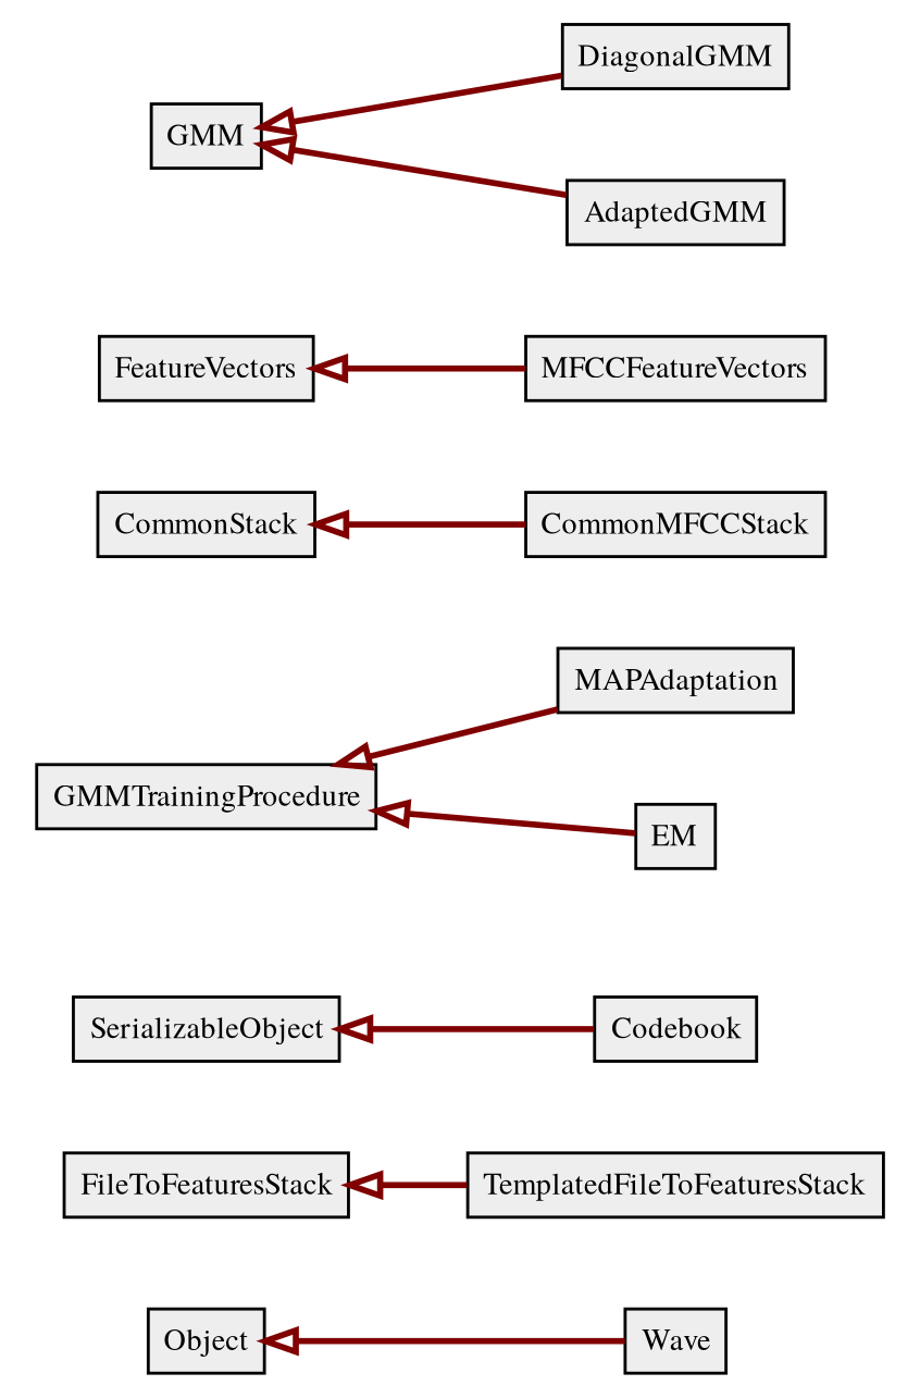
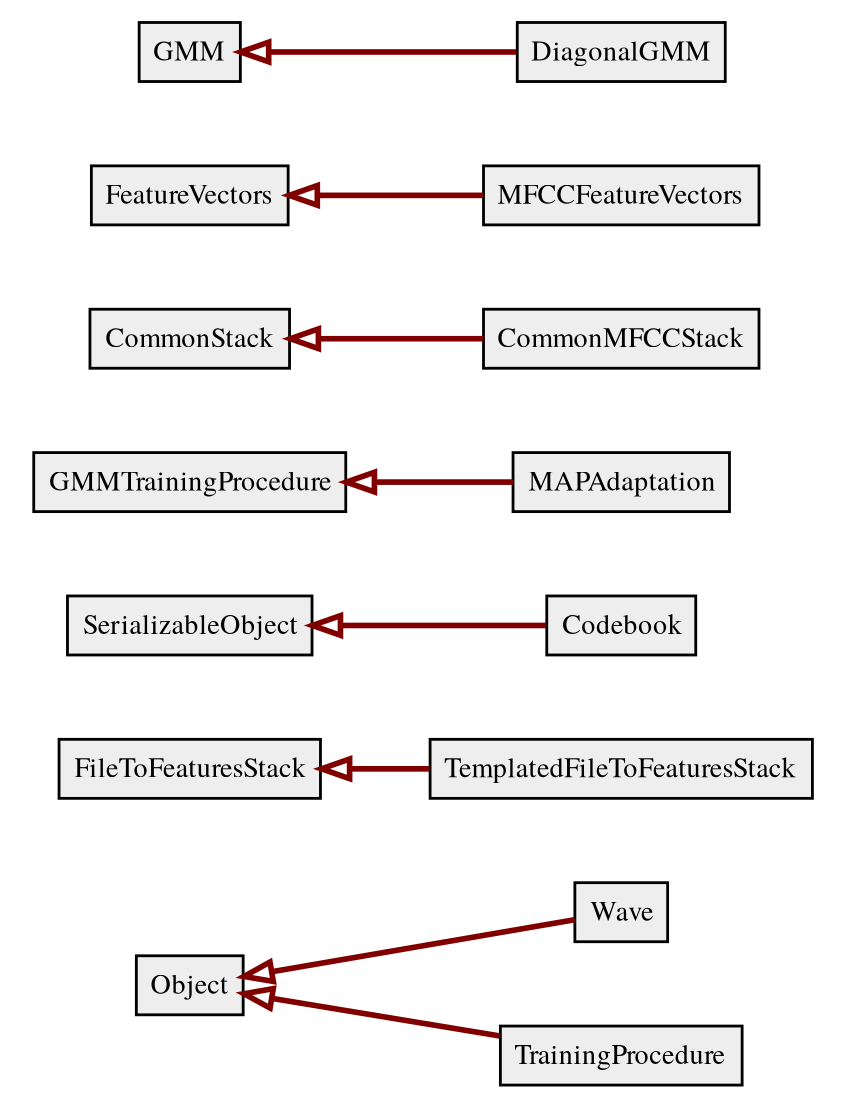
  digraph {
    nodesep=.3
    rankdir=LR
    ranksep=.2
    node [fontname=times fontsize=10 shape=plaintext]
    edge [arrowtail=empty color="#800000" dir=back fontname=times fontsize=10 headport=body style=bold tailport=body weight=100]
    n1 [height=0 label=<     <TABLE CELLBORDER="0" BGCOLOR="#eeeeee" PORT="body">     <TR><TD>Object</TD></TR>     </TABLE>> width=0]
    n2 [height=0 label=<     <TABLE CELLBORDER="0" BGCOLOR="#eeeeee" PORT="body">       <TR><TD>Wave</TD></TR>     </TABLE>> width=0]
+   n3 [height=0 label=<     <TABLE CELLBORDER="0" BGCOLOR="#eeeeee" PORT="body">       <TR><TD>TrainingProcedure</TD></TR>     </TABLE>> width=0]
    n4 [height=0 label=<     <TABLE CELLBORDER="0" BGCOLOR="#eeeeee" PORT="body">       <TR><TD>FileToFeaturesStack</TD></TR>     </TABLE>> width=0]
    n5 [height=0 label=<     <TABLE CELLBORDER="0" BGCOLOR="#eeeeee" PORT="body">       <TR><TD>TemplatedFileToFeaturesStack</TD></TR>     </TABLE>> width=0]
    n6 [height=0 label=<     <TABLE CELLBORDER="0" BGCOLOR="#eeeeee" PORT="body">       <TR><TD>SerializableObject</TD></TR>     </TABLE>> width=0]
    n7 [height=0 label=<     <TABLE CELLBORDER="0" BGCOLOR="#eeeeee" PORT="body">       <TR><TD>Codebook</TD></TR>     </TABLE>> width=0]
    n8 [height=0 label=<     <TABLE CELLBORDER="0" BGCOLOR="#eeeeee" PORT="body">       <TR><TD>MAPAdaptation</TD></TR>     </TABLE>> width=0]
    n9 [height=0 label=<     <TABLE CELLBORDER="0" BGCOLOR="#eeeeee" PORT="body">       <TR><TD>CommonStack</TD></TR>     </TABLE>> width=0]
    n10 [height=0 label=<     <TABLE CELLBORDER="0" BGCOLOR="#eeeeee" PORT="body">       <TR><TD>CommonMFCCStack</TD></TR>     </TABLE>> width=0]
    n11 [height=0 label=<     <TABLE CELLBORDER="0" BGCOLOR="#eeeeee" PORT="body">       <TR><TD>GMMTrainingProcedure</TD></TR>     </TABLE>> width=0]
-   n12 [height=0 label=<     <TABLE CELLBORDER="0" BGCOLOR="#eeeeee" PORT="body">       <TR><TD>EM</TD></TR>     </TABLE>> width=0]
    n13 [height=0 label=<     <TABLE CELLBORDER="0" BGCOLOR="#eeeeee" PORT="body">       <TR><TD>MFCCFeatureVectors</TD></TR>     </TABLE>> width=0]
    n14 [height=0 label=<     <TABLE CELLBORDER="0" BGCOLOR="#eeeeee" PORT="body">       <TR><TD>DiagonalGMM</TD></TR>     </TABLE>> width=0]
    n15 [height=0 label=<     <TABLE CELLBORDER="0" BGCOLOR="#eeeeee" PORT="body">       <TR><TD>FeatureVectors</TD></TR>     </TABLE>> width=0]
-   n16 [height=0 label=<     <TABLE CELLBORDER="0" BGCOLOR="#eeeeee" PORT="body">       <TR><TD>AdaptedGMM</TD></TR>     </TABLE>> width=0]
    n17 [height=0 label=<     <TABLE CELLBORDER="0" BGCOLOR="#eeeeee" PORT="body">       <TR><TD>GMM</TD></TR>     </TABLE>> width=0]
    n1 -> n2
+   n1 -> n3
    n4 -> n5
    n6 -> n7
    n9 -> n10
    n11 -> n8
-   n11 -> n12
    n15 -> n13
    n17 -> n14
-   n17 -> n16
  }
